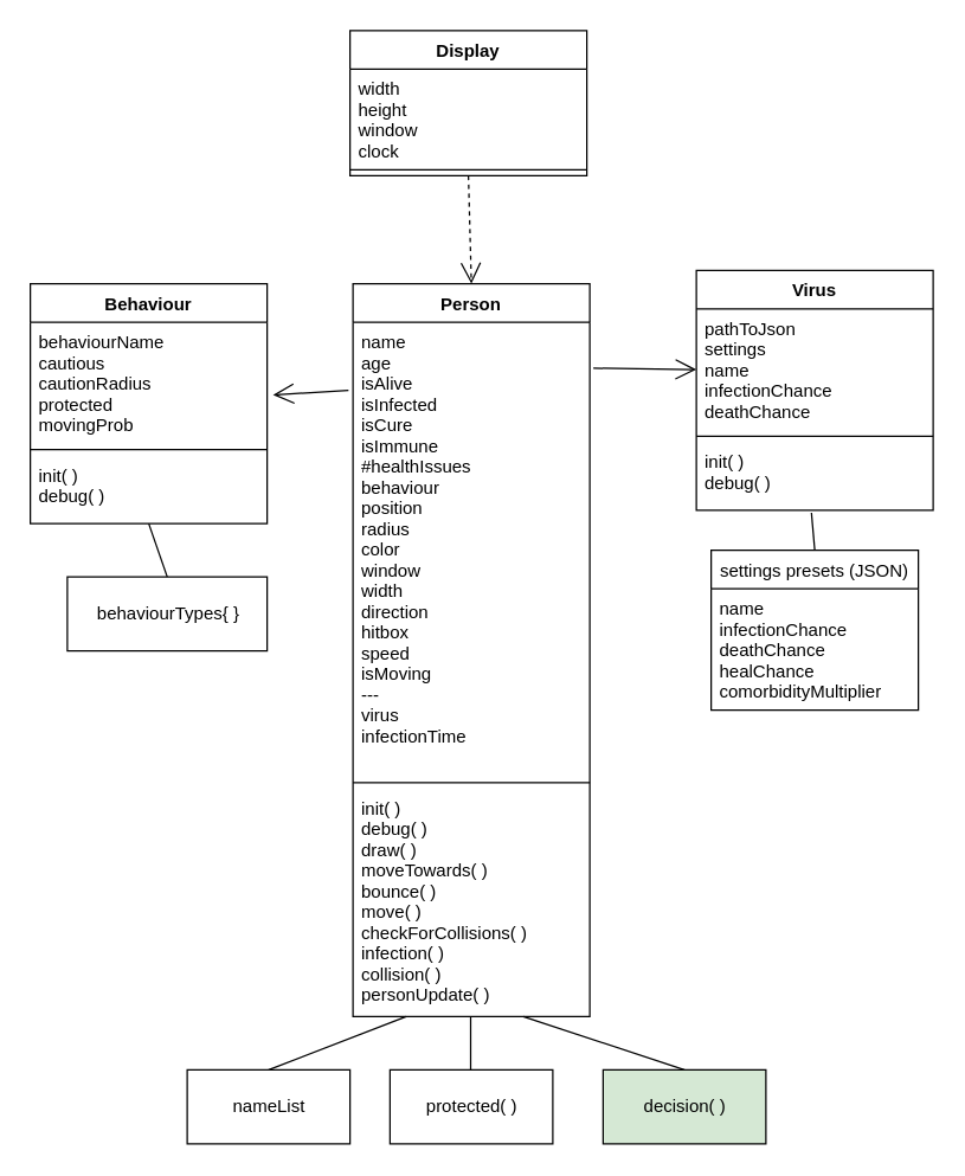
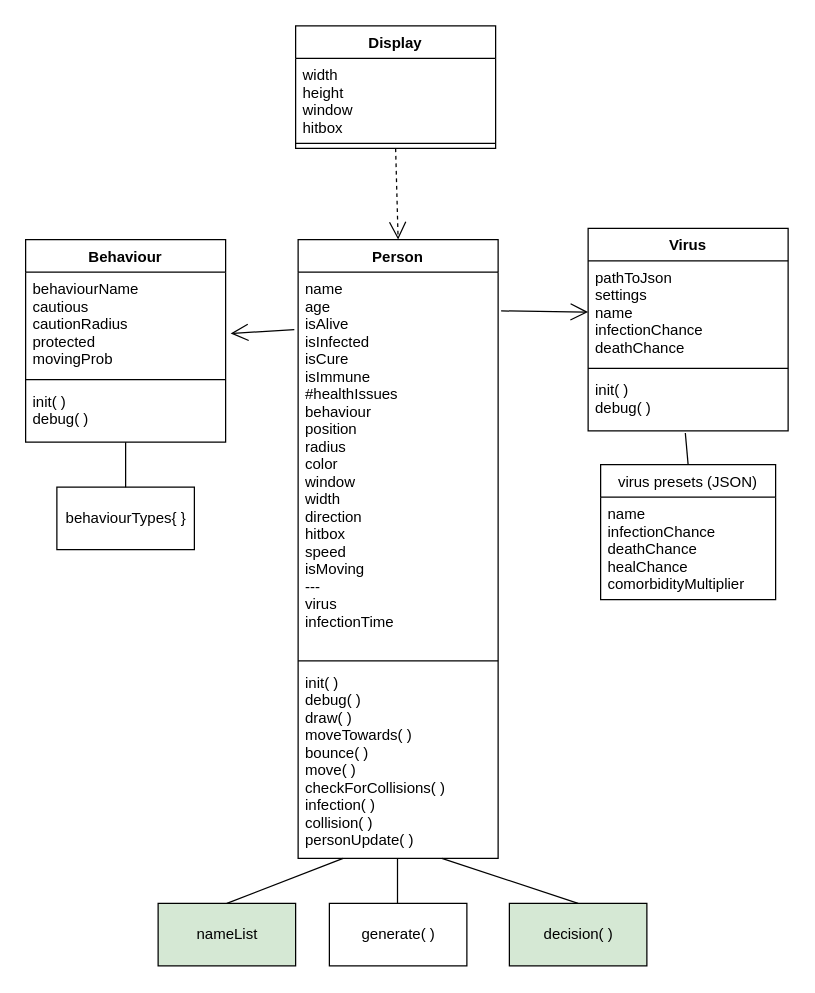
  <mxCell id="0" />
  <mxCell id="1" parent="0" />
- <mxCell id="2" value="behaviourTypes{ }" style="html=1;" parent="1" vertex="1"><mxGeometry x="45" y="389" width="135" height="50" as="geometry" /></mxCell>
+ <mxCell id="2" value="behaviourTypes{ }" style="html=1;" parent="1" vertex="1"><mxGeometry x="45" y="389" width="110" height="50" as="geometry" /></mxCell>
  <mxCell id="3" value="" style="endArrow=none;html=1;exitX=0.5;exitY=0;exitDx=0;exitDy=0;" parent="1" source="2" edge="1"><mxGeometry width="50" height="50" relative="1" as="geometry"><mxPoint x="380" y="520" as="sourcePoint" /><mxPoint x="100" y="353" as="targetPoint" /></mxGeometry></mxCell>
  <mxCell id="4" value="Display" style="swimlane;fontStyle=1;align=center;verticalAlign=top;childLayout=stackLayout;horizontal=1;startSize=26;horizontalStack=0;resizeParent=1;resizeParentMax=0;resizeLast=0;collapsible=1;marginBottom=0;" parent="1" vertex="1"><mxGeometry x="236" y="20" width="160" height="98" as="geometry" /></mxCell>
- <mxCell id="5" value="width&#10;height&#10;window&#10;clock" style="text;strokeColor=none;fillColor=none;align=left;verticalAlign=top;spacingLeft=4;spacingRight=4;overflow=hidden;rotatable=0;points=[[0,0.5],[1,0.5]];portConstraint=eastwest;" parent="4" vertex="1"><mxGeometry y="26" width="160" height="64" as="geometry" /></mxCell>
+ <mxCell id="5" value="width&#10;height&#10;window&#10;hitbox" style="text;strokeColor=none;fillColor=none;align=left;verticalAlign=top;spacingLeft=4;spacingRight=4;overflow=hidden;rotatable=0;points=[[0,0.5],[1,0.5]];portConstraint=eastwest;" parent="4" vertex="1"><mxGeometry y="26" width="160" height="64" as="geometry" /></mxCell>
  <mxCell id="6" value="" style="line;strokeWidth=1;fillColor=none;align=left;verticalAlign=middle;spacingTop=-1;spacingLeft=3;spacingRight=3;rotatable=0;labelPosition=right;points=[];portConstraint=eastwest;" parent="4" vertex="1"><mxGeometry y="90" width="160" height="8" as="geometry" /></mxCell>
- <mxCell id="7" value="protected( )" style="html=1;" parent="1" vertex="1"><mxGeometry x="263" y="722" width="110" height="50" as="geometry" /></mxCell>
+ <mxCell id="7" value="generate( )" style="html=1;" parent="1" vertex="1"><mxGeometry x="263" y="722" width="110" height="50" as="geometry" /></mxCell>
  <mxCell id="8" value="" style="endArrow=none;html=1;exitX=0.5;exitY=0;exitDx=0;exitDy=0;" parent="1" edge="1"><mxGeometry width="50" height="50" relative="1" as="geometry"><mxPoint x="317.5" y="722" as="sourcePoint" /><mxPoint x="317.5" y="686" as="targetPoint" /></mxGeometry></mxCell>
  <mxCell id="9" value="" style="endArrow=none;html=1;exitX=0.5;exitY=0;exitDx=0;exitDy=0;entryX=0.486;entryY=1.036;entryDx=0;entryDy=0;entryPerimeter=0;" parent="1" edge="1" target="28" source="29"><mxGeometry width="50" height="50" relative="1" as="geometry"><mxPoint x="567.5" y="533" as="sourcePoint" /><mxPoint x="567.5" y="497" as="targetPoint" /></mxGeometry></mxCell>
  <mxCell id="10" value="" style="endArrow=open;endFill=1;endSize=12;html=1;exitX=-0.019;exitY=0.15;exitDx=0;exitDy=0;exitPerimeter=0;entryX=1.025;entryY=0.598;entryDx=0;entryDy=0;entryPerimeter=0;" parent="1" source="17" target="13" edge="1"><mxGeometry width="160" relative="1" as="geometry"><mxPoint x="92" y="515" as="sourcePoint" /><mxPoint x="191" y="263" as="targetPoint" /></mxGeometry></mxCell>
  <mxCell id="11" value="" style="endArrow=open;endFill=1;endSize=12;html=1;exitX=1.015;exitY=0.101;exitDx=0;exitDy=0;exitPerimeter=0;entryX=0;entryY=0.5;entryDx=0;entryDy=0;" parent="1" source="17" target="26" edge="1"><mxGeometry width="160" relative="1" as="geometry"><mxPoint x="506" y="497" as="sourcePoint" /><mxPoint x="666" y="497" as="targetPoint" /></mxGeometry></mxCell>
  <mxCell id="12" value="Behaviour" style="swimlane;fontStyle=1;align=center;verticalAlign=top;childLayout=stackLayout;horizontal=1;startSize=26;horizontalStack=0;resizeParent=1;resizeParentMax=0;resizeLast=0;collapsible=1;marginBottom=0;" parent="1" vertex="1"><mxGeometry x="20" y="191" width="160" height="162" as="geometry" /></mxCell>
  <mxCell id="13" value="behaviourName&#10;cautious&#10;cautionRadius&#10;protected&#10;movingProb&#10;" style="text;strokeColor=none;fillColor=none;align=left;verticalAlign=top;spacingLeft=4;spacingRight=4;overflow=hidden;rotatable=0;points=[[0,0.5],[1,0.5]];portConstraint=eastwest;" parent="12" vertex="1"><mxGeometry y="26" width="160" height="82" as="geometry" /></mxCell>
  <mxCell id="14" value="" style="line;strokeWidth=1;fillColor=none;align=left;verticalAlign=middle;spacingTop=-1;spacingLeft=3;spacingRight=3;rotatable=0;labelPosition=right;points=[];portConstraint=eastwest;" parent="12" vertex="1"><mxGeometry y="108" width="160" height="8" as="geometry" /></mxCell>
  <mxCell id="15" value="init( )&#10;debug( )" style="text;strokeColor=none;fillColor=none;align=left;verticalAlign=top;spacingLeft=4;spacingRight=4;overflow=hidden;rotatable=0;points=[[0,0.5],[1,0.5]];portConstraint=eastwest;" parent="12" vertex="1"><mxGeometry y="116" width="160" height="46" as="geometry" /></mxCell>
  <mxCell id="16" value="Person" style="swimlane;fontStyle=1;align=center;verticalAlign=top;childLayout=stackLayout;horizontal=1;startSize=26;horizontalStack=0;resizeParent=1;resizeParentMax=0;resizeLast=0;collapsible=1;marginBottom=0;" parent="1" vertex="1"><mxGeometry x="238" y="191" width="160" height="495" as="geometry" /></mxCell>
  <mxCell id="17" value="name&#10;age&#10;isAlive&#10;isInfected&#10;isCure&#10;isImmune&#10;#healthIssues&#10;behaviour&#10;position&#10;radius&#10;color&#10;window&#10;width&#10;direction&#10;hitbox&#10;speed&#10;isMoving&#10;---&#10;virus&#10;infectionTime&#10;" style="text;strokeColor=none;fillColor=none;align=left;verticalAlign=top;spacingLeft=4;spacingRight=4;overflow=hidden;rotatable=0;points=[[0,0.5],[1,0.5]];portConstraint=eastwest;" parent="16" vertex="1"><mxGeometry y="26" width="160" height="307" as="geometry" /></mxCell>
  <mxCell id="18" value="" style="line;strokeWidth=1;fillColor=none;align=left;verticalAlign=middle;spacingTop=-1;spacingLeft=3;spacingRight=3;rotatable=0;labelPosition=right;points=[];portConstraint=eastwest;" parent="16" vertex="1"><mxGeometry y="333" width="160" height="8" as="geometry" /></mxCell>
  <mxCell id="19" value="init( )&#10;debug( )&#10;draw( )&#10;moveTowards( )&#10;bounce( )&#10;move( )&#10;checkForCollisions( )&#10;infection( )&#10;collision( )&#10;personUpdate( )" style="text;strokeColor=none;fillColor=none;align=left;verticalAlign=top;spacingLeft=4;spacingRight=4;overflow=hidden;rotatable=0;points=[[0,0.5],[1,0.5]];portConstraint=eastwest;" parent="16" vertex="1"><mxGeometry y="341" width="160" height="154" as="geometry" /></mxCell>
  <mxCell id="20" value="" style="endArrow=open;endFill=1;endSize=12;html=1;exitX=0.5;exitY=1;exitDx=0;exitDy=0;entryX=0.5;entryY=0;entryDx=0;entryDy=0;dashed=1;" parent="1" source="4" target="16" edge="1"><mxGeometry width="160" relative="1" as="geometry"><mxPoint x="272" y="83" as="sourcePoint" /><mxPoint x="432" y="83" as="targetPoint" /></mxGeometry></mxCell>
- <mxCell id="21" value="nameList" style="html=1;" parent="1" vertex="1"><mxGeometry x="126" y="722" width="110" height="50" as="geometry" /></mxCell>
+ <mxCell id="21" value="nameList" style="html=1;fillColor=#d5e8d4;" parent="1" vertex="1"><mxGeometry x="126" y="722" width="110" height="50" as="geometry" /></mxCell>
  <mxCell id="22" value="" style="endArrow=none;html=1;exitX=0.5;exitY=0;exitDx=0;exitDy=0;" parent="1" source="21" edge="1"><mxGeometry width="50" height="50" relative="1" as="geometry"><mxPoint x="124.41" y="713" as="sourcePoint" /><mxPoint x="274" y="686" as="targetPoint" /></mxGeometry></mxCell>
  <mxCell id="23" value="decision( )" style="html=1;fillColor=#d5e8d4;" parent="1" vertex="1"><mxGeometry x="407" y="722" width="110" height="50" as="geometry" /></mxCell>
  <mxCell id="24" value="" style="endArrow=none;html=1;exitX=0.5;exitY=0;exitDx=0;exitDy=0;" parent="1" source="23" edge="1"><mxGeometry width="50" height="50" relative="1" as="geometry"><mxPoint x="479.5" y="731" as="sourcePoint" /><mxPoint x="353" y="686" as="targetPoint" /></mxGeometry></mxCell>
  <mxCell id="25" value="Virus" style="swimlane;fontStyle=1;align=center;verticalAlign=top;childLayout=stackLayout;horizontal=1;startSize=26;horizontalStack=0;resizeParent=1;resizeParentMax=0;resizeLast=0;collapsible=1;marginBottom=0;" parent="1" vertex="1"><mxGeometry x="470" y="182" width="160" height="162" as="geometry" /></mxCell>
  <mxCell id="26" value="pathToJson&#10;settings&#10;name&#10;infectionChance&#10;deathChance&#10;" style="text;strokeColor=none;fillColor=none;align=left;verticalAlign=top;spacingLeft=4;spacingRight=4;overflow=hidden;rotatable=0;points=[[0,0.5],[1,0.5]];portConstraint=eastwest;" parent="25" vertex="1"><mxGeometry y="26" width="160" height="82" as="geometry" /></mxCell>
  <mxCell id="27" value="" style="line;strokeWidth=1;fillColor=none;align=left;verticalAlign=middle;spacingTop=-1;spacingLeft=3;spacingRight=3;rotatable=0;labelPosition=right;points=[];portConstraint=eastwest;" parent="25" vertex="1"><mxGeometry y="108" width="160" height="8" as="geometry" /></mxCell>
  <mxCell id="28" value="init( )&#10;debug( )" style="text;strokeColor=none;fillColor=none;align=left;verticalAlign=top;spacingLeft=4;spacingRight=4;overflow=hidden;rotatable=0;points=[[0,0.5],[1,0.5]];portConstraint=eastwest;" parent="25" vertex="1"><mxGeometry y="116" width="160" height="46" as="geometry" /></mxCell>
- <mxCell id="29" value="settings presets (JSON)" style="swimlane;fontStyle=0;childLayout=stackLayout;horizontal=1;startSize=26;fillColor=none;horizontalStack=0;resizeParent=1;resizeParentMax=0;resizeLast=0;collapsible=1;marginBottom=0;" parent="1" vertex="1"><mxGeometry x="480" y="371" width="140" height="108" as="geometry" /></mxCell>
+ <mxCell id="29" value="virus presets (JSON)" style="swimlane;fontStyle=0;childLayout=stackLayout;horizontal=1;startSize=26;fillColor=none;horizontalStack=0;resizeParent=1;resizeParentMax=0;resizeLast=0;collapsible=1;marginBottom=0;" parent="1" vertex="1"><mxGeometry x="480" y="371" width="140" height="108" as="geometry" /></mxCell>
  <mxCell id="30" value="name&#10;infectionChance&#10;deathChance&#10;healChance&#10;comorbidityMultiplier" style="text;strokeColor=none;fillColor=none;align=left;verticalAlign=top;spacingLeft=4;spacingRight=4;overflow=hidden;rotatable=0;points=[[0,0.5],[1,0.5]];portConstraint=eastwest;" parent="29" vertex="1"><mxGeometry y="26" width="140" height="82" as="geometry" /></mxCell>
